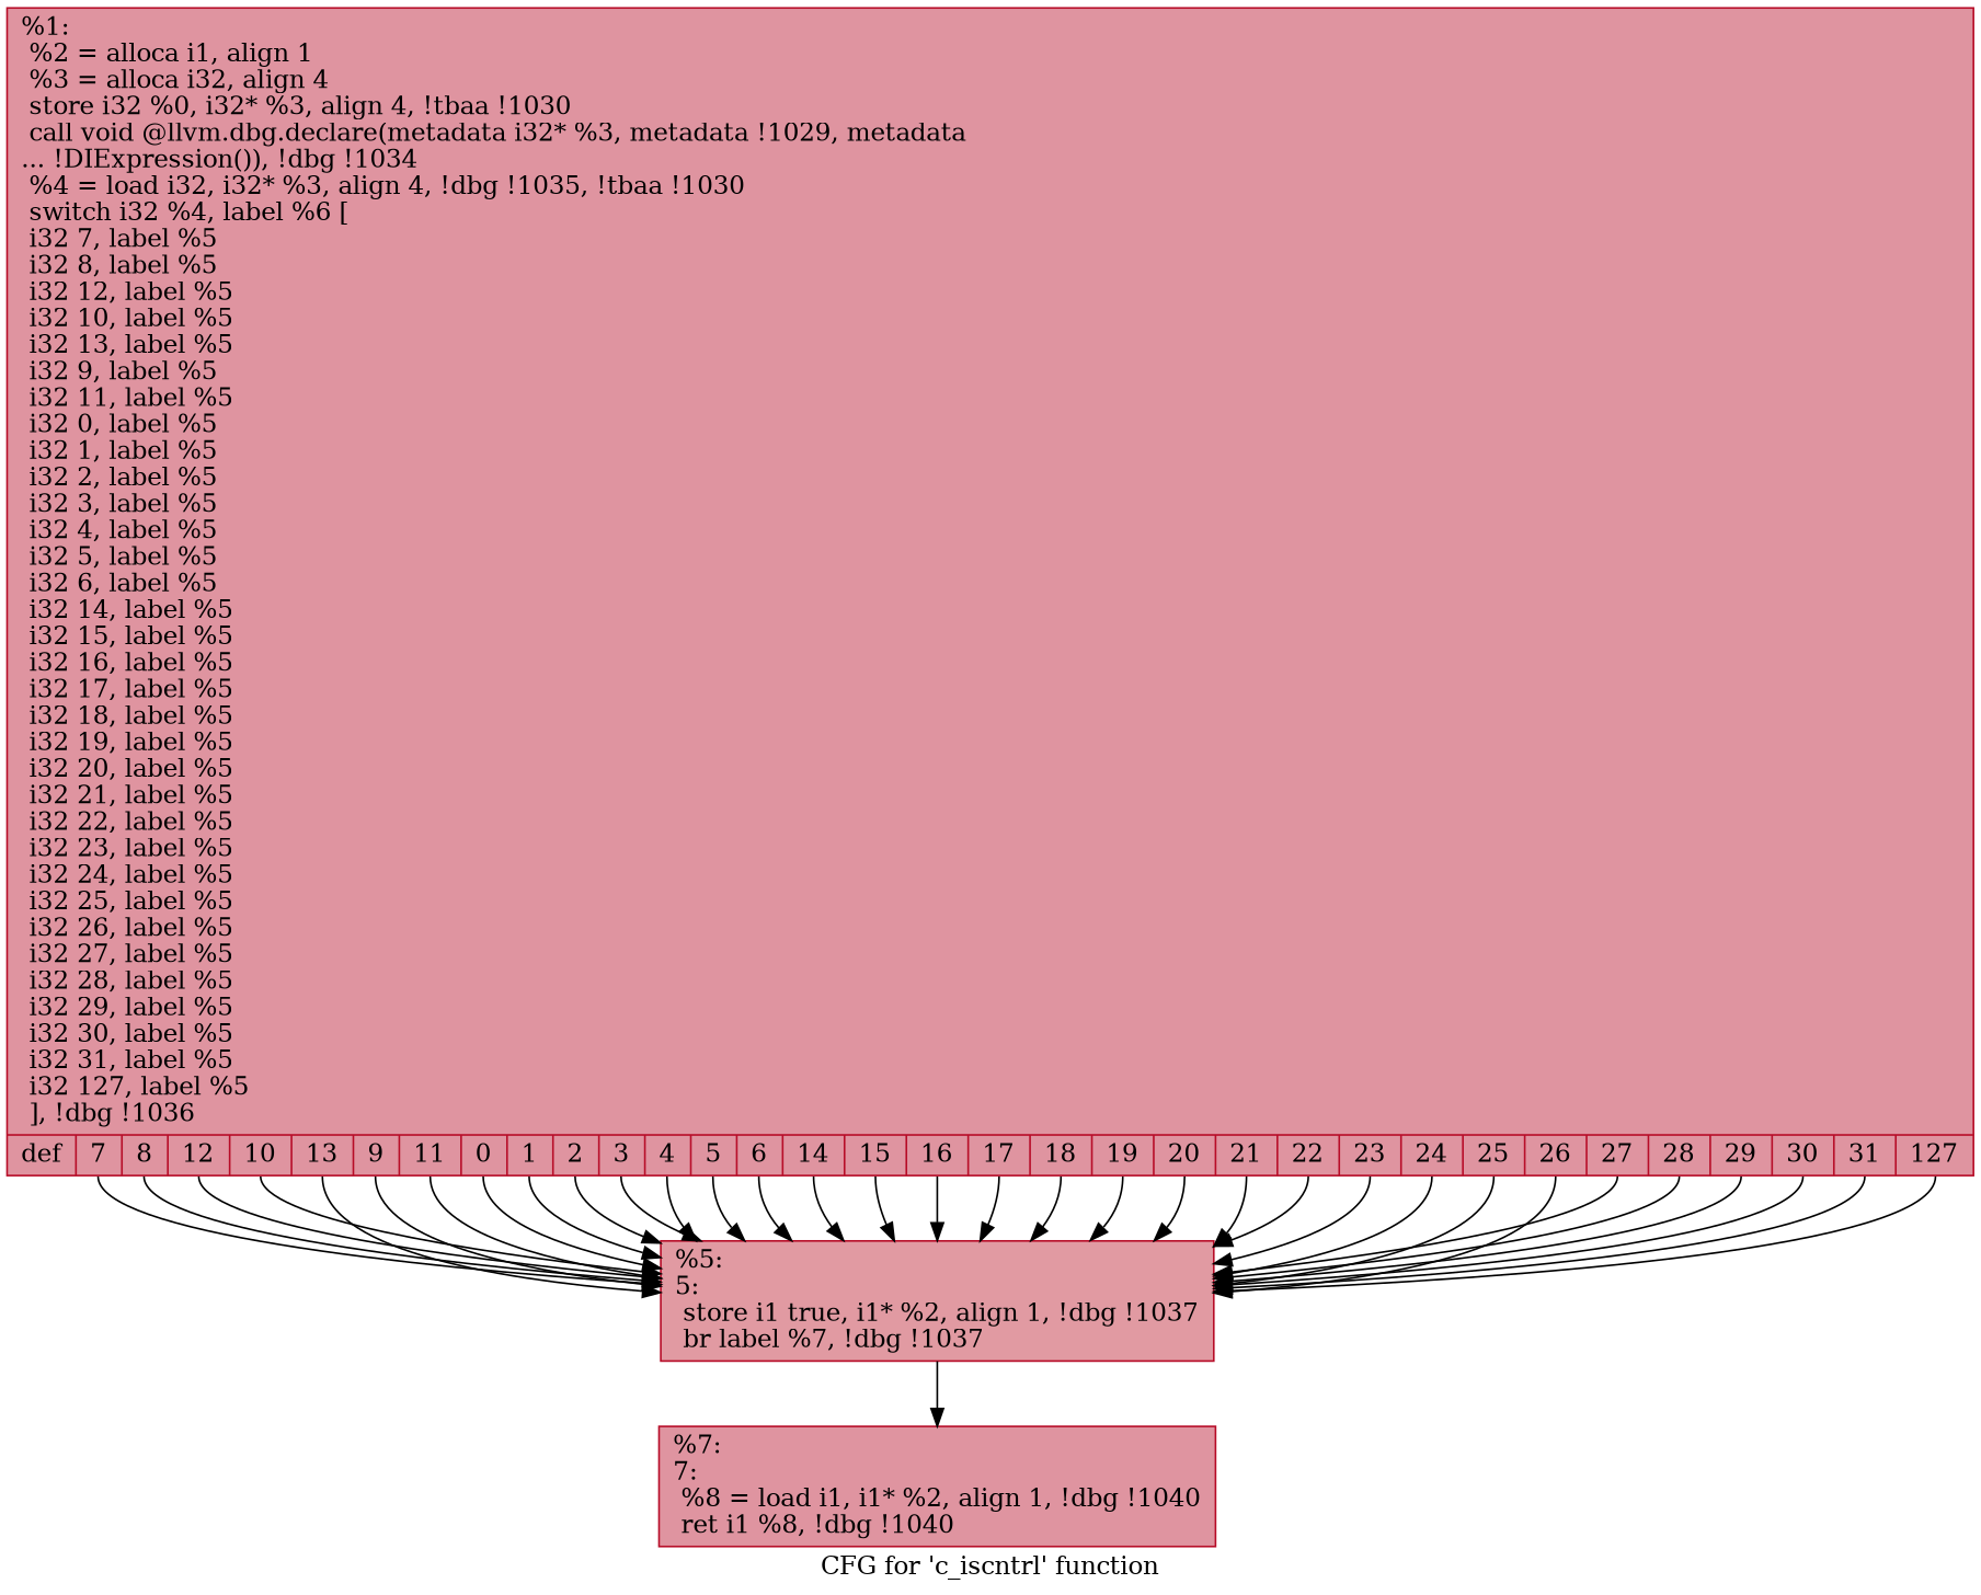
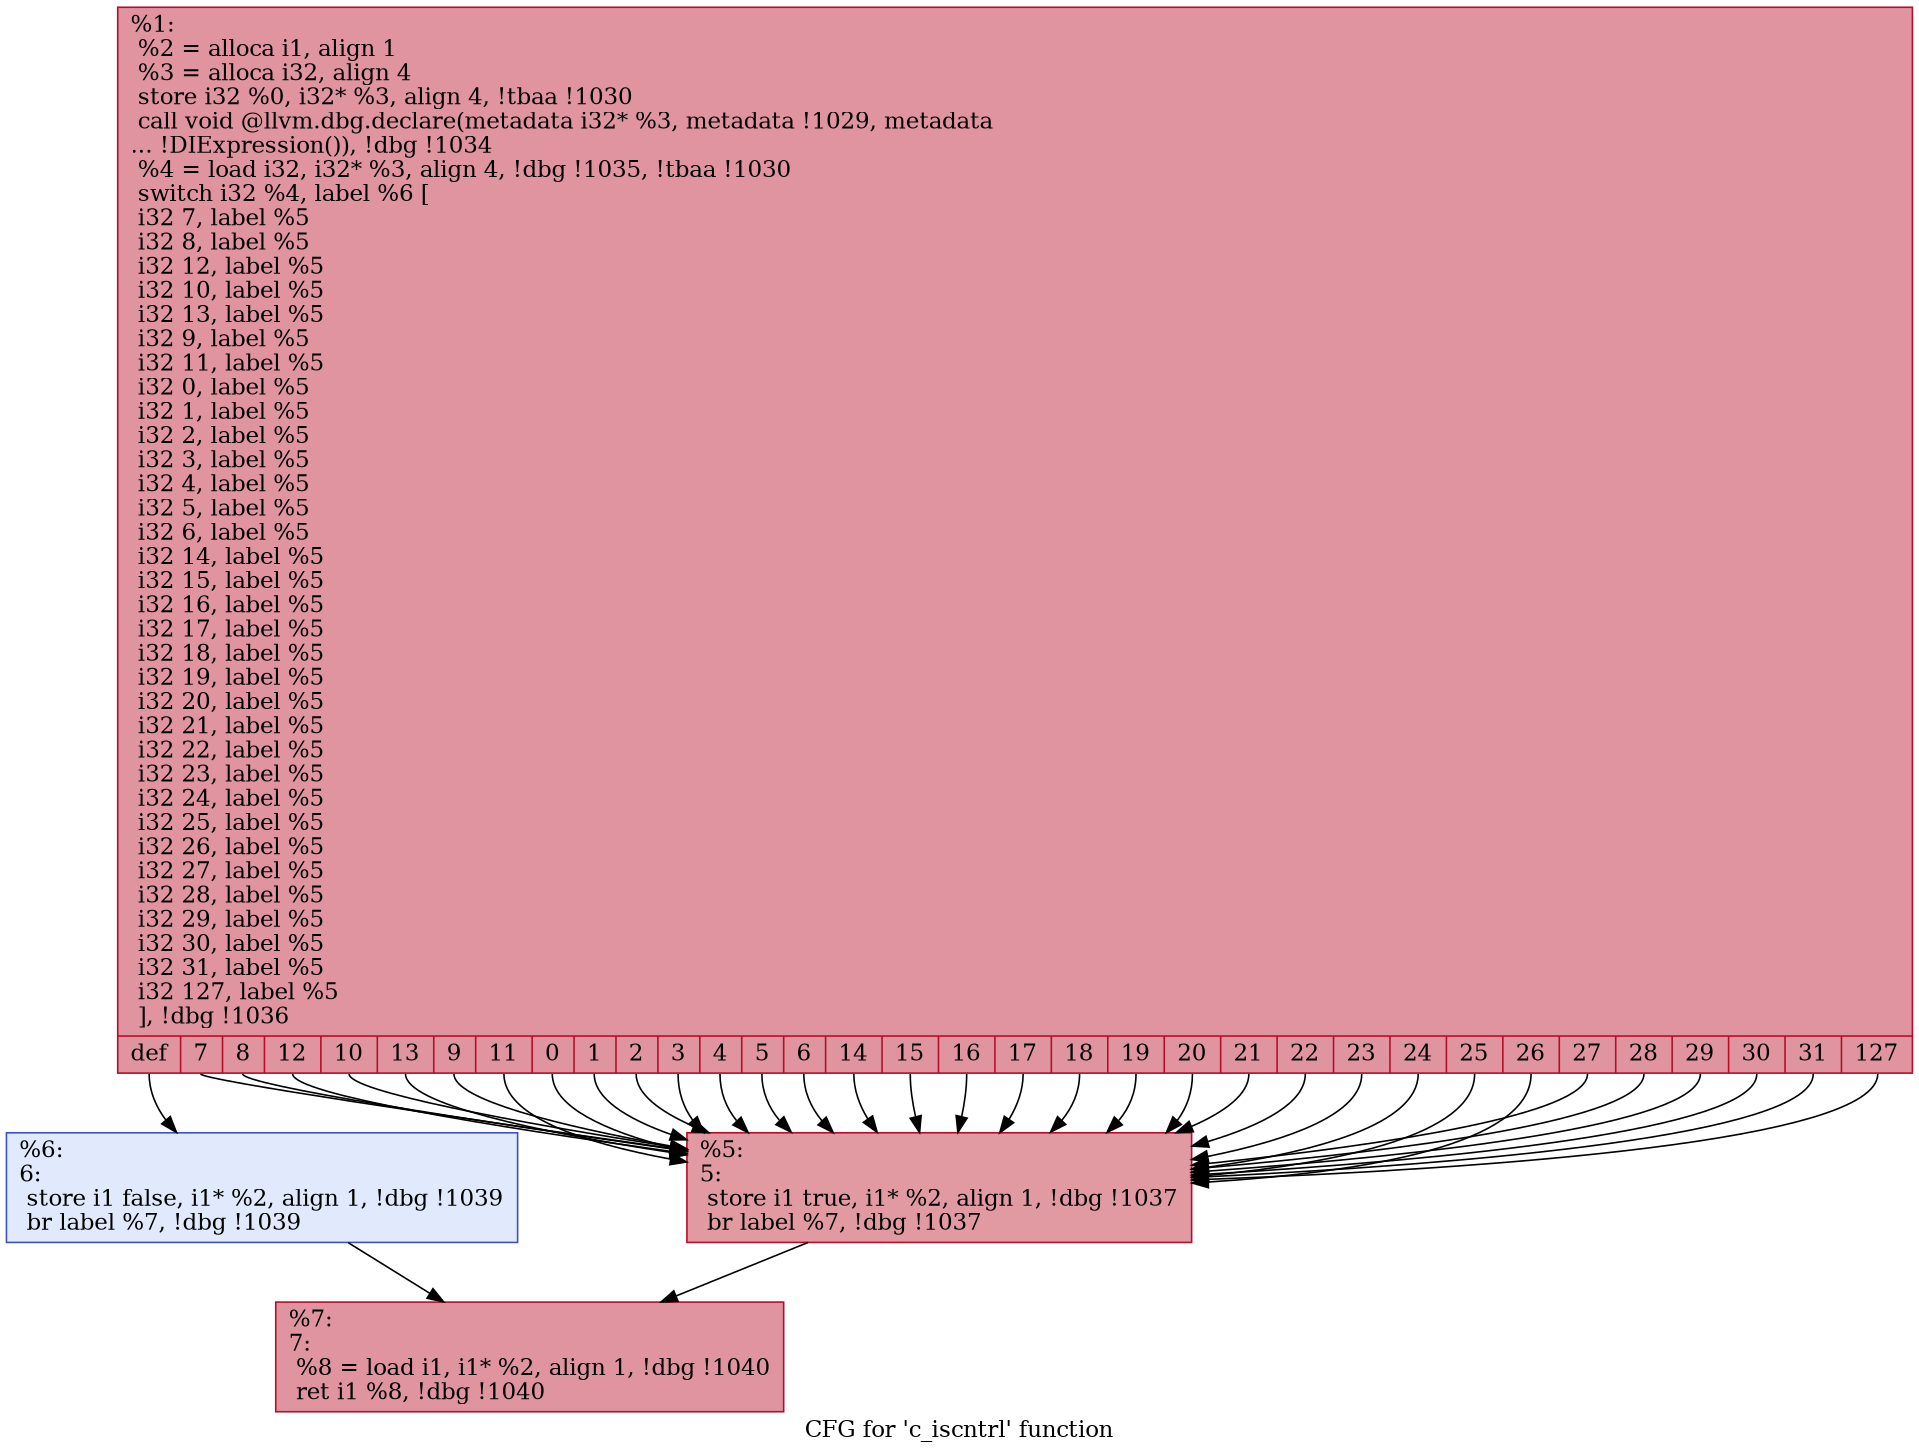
  digraph {
    label="CFG for 'c_iscntrl' function"
    node [color="#b70d28ff" fillcolor="#b70d2870" shape=record style=filled]
    n1 [label="{%1:\l  %2 = alloca i1, align 1\l  %3 = alloca i32, align 4\l  store i32 %0, i32* %3, align 4, !tbaa !1030\l  call void @llvm.dbg.declare(metadata i32* %3, metadata !1029, metadata\l... !DIExpression()), !dbg !1034\l  %4 = load i32, i32* %3, align 4, !dbg !1035, !tbaa !1030\l  switch i32 %4, label %6 [\l    i32 7, label %5\l    i32 8, label %5\l    i32 12, label %5\l    i32 10, label %5\l    i32 13, label %5\l    i32 9, label %5\l    i32 11, label %5\l    i32 0, label %5\l    i32 1, label %5\l    i32 2, label %5\l    i32 3, label %5\l    i32 4, label %5\l    i32 5, label %5\l    i32 6, label %5\l    i32 14, label %5\l    i32 15, label %5\l    i32 16, label %5\l    i32 17, label %5\l    i32 18, label %5\l    i32 19, label %5\l    i32 20, label %5\l    i32 21, label %5\l    i32 22, label %5\l    i32 23, label %5\l    i32 24, label %5\l    i32 25, label %5\l    i32 26, label %5\l    i32 27, label %5\l    i32 28, label %5\l    i32 29, label %5\l    i32 30, label %5\l    i32 31, label %5\l    i32 127, label %5\l  ], !dbg !1036\l|{<s0>def|<s1>7|<s2>8|<s3>12|<s4>10|<s5>13|<s6>9|<s7>11|<s8>0|<s9>1|<s10>2|<s11>3|<s12>4|<s13>5|<s14>6|<s15>14|<s16>15|<s17>16|<s18>17|<s19>18|<s20>19|<s21>20|<s22>21|<s23>22|<s24>23|<s25>24|<s26>25|<s27>26|<s28>27|<s29>28|<s30>29|<s31>30|<s32>31|<s33>127}}"]
+   n2 [color="#3d50c3ff" fillcolor="#b9d0f970" label="{%6:\l6:                                                \l  store i1 false, i1* %2, align 1, !dbg !1039\l  br label %7, !dbg !1039\l}"]
    n3 [fillcolor="#bb1b2c70" label="{%5:\l5:                                                \l  store i1 true, i1* %2, align 1, !dbg !1037\l  br label %7, !dbg !1037\l}"]
    n4 [label="{%7:\l7:                                                \l  %8 = load i1, i1* %2, align 1, !dbg !1040\l  ret i1 %8, !dbg !1040\l}"]
+   n1 -> n2 [tailport=s0]
    n1 -> n3 [tailport=s1]
    n1 -> n3 [tailport=s2]
    n1 -> n3 [tailport=s3]
    n1 -> n3 [tailport=s4]
    n1 -> n3 [tailport=s5]
    n1 -> n3 [tailport=s6]
    n1 -> n3 [tailport=s7]
    n1 -> n3 [tailport=s8]
    n1 -> n3 [tailport=s9]
    n1 -> n3 [tailport=s10]
    n1 -> n3 [tailport=s11]
    n1 -> n3 [tailport=s12]
    n1 -> n3 [tailport=s13]
    n1 -> n3 [tailport=s14]
    n1 -> n3 [tailport=s15]
    n1 -> n3 [tailport=s16]
    n1 -> n3 [tailport=s17]
    n1 -> n3 [tailport=s18]
    n1 -> n3 [tailport=s19]
    n1 -> n3 [tailport=s20]
    n1 -> n3 [tailport=s21]
    n1 -> n3 [tailport=s22]
    n1 -> n3 [tailport=s23]
    n1 -> n3 [tailport=s24]
    n1 -> n3 [tailport=s25]
    n1 -> n3 [tailport=s26]
    n1 -> n3 [tailport=s27]
    n1 -> n3 [tailport=s28]
    n1 -> n3 [tailport=s29]
    n1 -> n3 [tailport=s30]
    n1 -> n3 [tailport=s31]
    n1 -> n3 [tailport=s32]
    n1 -> n3 [tailport=s33]
+   n2 -> n4
    n3 -> n4
  }
